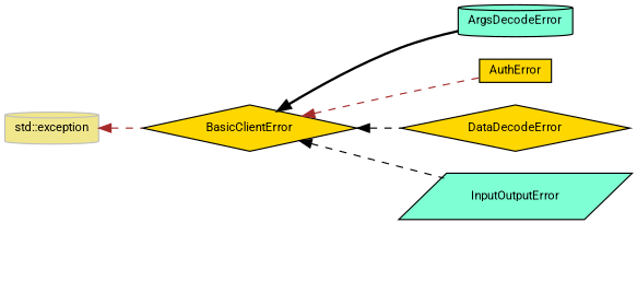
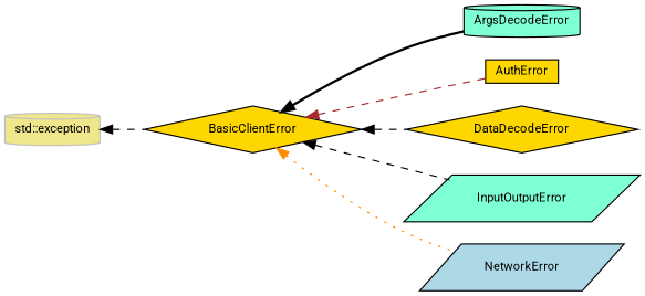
  digraph {
    fontname=Roboto
    rankdir=LR
    node [color=black fillcolor=gold fontname=Roboto fontsize=10 shape=cylinder style=filled]
    edge [color=black dir=back fontname=Roboto fontsize=10 labelfontname=Helvetica labelfontsize=10 style=dashed]
    n1 [color=grey75 fillcolor=khaki height=0.2 label="std::exception" width=0.4]
    n2 [height=0.2 label=BasicClientError shape=diamond width=0.4]
    n3 [fillcolor=aquamarine height=0.2 label=ArgsDecodeError width=0.4]
    n4 [height=0.2 label=AuthError shape=box width=0.4]
    n5 [height=0.2 label=DataDecodeError shape=diamond width=0.4]
    n6 [fillcolor=aquamarine height=0.2 label=InputOutputError shape=parallelogram width=0.4]
-   n1 -> n2 [color=brown]
+   n7 [fillcolor=lightblue height=0.2 label=NetworkError shape=parallelogram width=0.4]
+   n1 -> n2
    n2 -> n3 [style=bold]
    n2 -> n4 [color=brown]
    n2 -> n5
    n2 -> n6
+   n2 -> n7 [color=darkorange style=dotted]
  }
